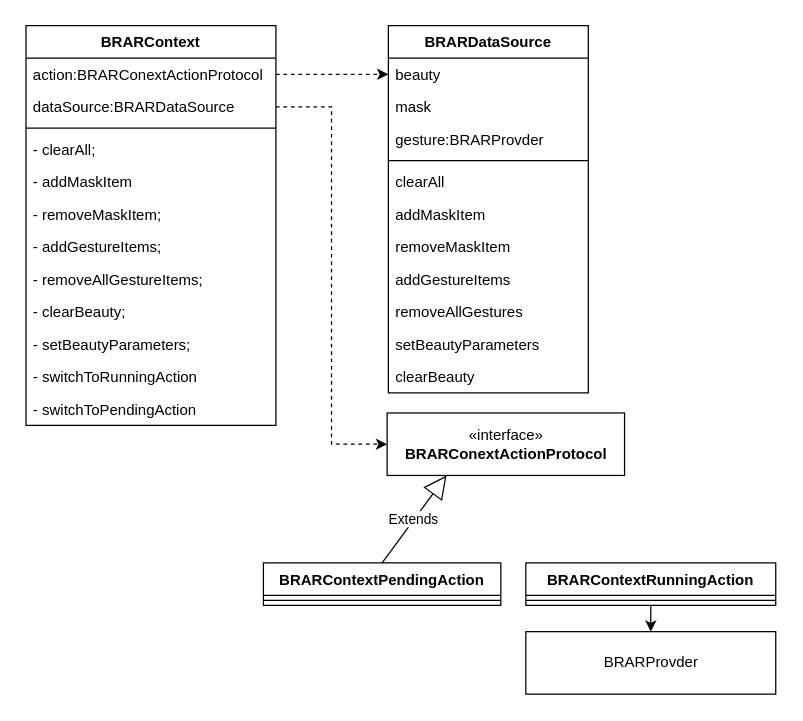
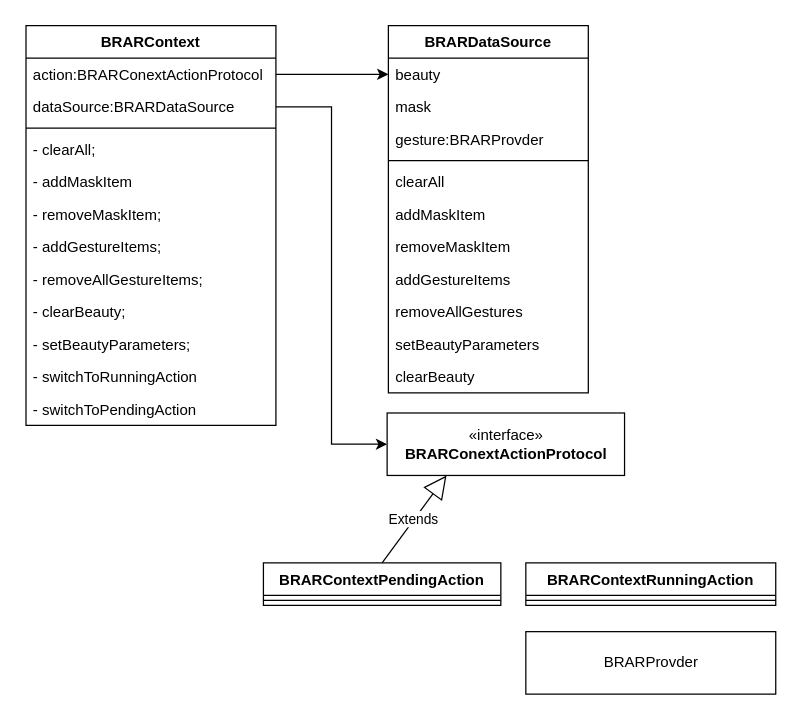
  <mxCell id="0" />
  <mxCell id="1" parent="0" />
- <mxCell id="2" value="" style="edgeStyle=orthogonalEdgeStyle;rounded=0;orthogonalLoop=1;jettySize=auto;html=1;exitX=1;exitY=0.5;exitDx=0;exitDy=0;entryX=0;entryY=0.5;entryDx=0;entryDy=0;dashed=1;" edge="1" parent="1" source="23" target="4"><mxGeometry relative="1" as="geometry"><mxPoint x="403.16" y="95.708" as="targetPoint" /><mxPoint x="230" y="189" as="sourcePoint" /></mxGeometry></mxCell>
+ <mxCell id="2" value="" style="edgeStyle=orthogonalEdgeStyle;rounded=0;orthogonalLoop=1;jettySize=auto;html=1;exitX=1;exitY=0.5;exitDx=0;exitDy=0;entryX=0;entryY=0.5;entryDx=0;entryDy=0;" edge="1" parent="1" source="23" target="4"><mxGeometry relative="1" as="geometry"><mxPoint x="403.16" y="95.708" as="targetPoint" /><mxPoint x="230" y="189" as="sourcePoint" /></mxGeometry></mxCell>
  <mxCell id="3" value="BRARDataSource" style="swimlane;fontStyle=1;align=center;verticalAlign=top;childLayout=stackLayout;horizontal=1;startSize=26;horizontalStack=0;resizeParent=1;resizeParentMax=0;resizeLast=0;collapsible=1;marginBottom=0;" vertex="1" parent="1"><mxGeometry x="310" width="160" height="294" as="geometry" y="20" /></mxCell>
  <mxCell id="4" value="beauty" style="text;strokeColor=none;fillColor=none;align=left;verticalAlign=top;spacingLeft=4;spacingRight=4;overflow=hidden;rotatable=0;points=[[0,0.5],[1,0.5]];portConstraint=eastwest;" vertex="1" parent="3"><mxGeometry y="26" width="160" height="26" as="geometry" /></mxCell>
  <mxCell id="5" value="mask" style="text;strokeColor=none;fillColor=none;align=left;verticalAlign=top;spacingLeft=4;spacingRight=4;overflow=hidden;rotatable=0;points=[[0,0.5],[1,0.5]];portConstraint=eastwest;" vertex="1" parent="3"><mxGeometry y="52" width="160" height="26" as="geometry" /></mxCell>
  <mxCell id="6" value="gesture:BRARProvder" style="text;strokeColor=none;fillColor=none;align=left;verticalAlign=top;spacingLeft=4;spacingRight=4;overflow=hidden;rotatable=0;points=[[0,0.5],[1,0.5]];portConstraint=eastwest;" vertex="1" parent="3"><mxGeometry y="78" width="160" height="26" as="geometry" /></mxCell>
  <mxCell id="7" value="" style="line;strokeWidth=1;fillColor=none;align=left;verticalAlign=middle;spacingTop=-1;spacingLeft=3;spacingRight=3;rotatable=0;labelPosition=right;points=[];portConstraint=eastwest;" vertex="1" parent="3"><mxGeometry y="104" width="160" height="8" as="geometry" /></mxCell>
  <mxCell id="8" value="clearAll" style="text;strokeColor=none;fillColor=none;align=left;verticalAlign=top;spacingLeft=4;spacingRight=4;overflow=hidden;rotatable=0;points=[[0,0.5],[1,0.5]];portConstraint=eastwest;" vertex="1" parent="3"><mxGeometry y="112" width="160" height="26" as="geometry" /></mxCell>
  <mxCell id="9" value="addMaskItem" style="text;strokeColor=none;fillColor=none;align=left;verticalAlign=top;spacingLeft=4;spacingRight=4;overflow=hidden;rotatable=0;points=[[0,0.5],[1,0.5]];portConstraint=eastwest;" vertex="1" parent="3"><mxGeometry y="138" width="160" height="26" as="geometry" /></mxCell>
  <mxCell id="10" value="removeMaskItem" style="text;strokeColor=none;fillColor=none;align=left;verticalAlign=top;spacingLeft=4;spacingRight=4;overflow=hidden;rotatable=0;points=[[0,0.5],[1,0.5]];portConstraint=eastwest;" vertex="1" parent="3"><mxGeometry y="164" width="160" height="26" as="geometry" /></mxCell>
  <mxCell id="11" value="addGestureItems" style="text;strokeColor=none;fillColor=none;align=left;verticalAlign=top;spacingLeft=4;spacingRight=4;overflow=hidden;rotatable=0;points=[[0,0.5],[1,0.5]];portConstraint=eastwest;" vertex="1" parent="3"><mxGeometry y="190" width="160" height="26" as="geometry" /></mxCell>
  <mxCell id="12" value="removeAllGestures" style="text;strokeColor=none;fillColor=none;align=left;verticalAlign=top;spacingLeft=4;spacingRight=4;overflow=hidden;rotatable=0;points=[[0,0.5],[1,0.5]];portConstraint=eastwest;" vertex="1" parent="3"><mxGeometry y="216" width="160" height="26" as="geometry" /></mxCell>
  <mxCell id="13" value="setBeautyParameters" style="text;strokeColor=none;fillColor=none;align=left;verticalAlign=top;spacingLeft=4;spacingRight=4;overflow=hidden;rotatable=0;points=[[0,0.5],[1,0.5]];portConstraint=eastwest;" vertex="1" parent="3"><mxGeometry y="242" width="160" height="26" as="geometry" /></mxCell>
  <mxCell id="14" value="clearBeauty" style="text;strokeColor=none;fillColor=none;align=left;verticalAlign=top;spacingLeft=4;spacingRight=4;overflow=hidden;rotatable=0;points=[[0,0.5],[1,0.5]];portConstraint=eastwest;" vertex="1" parent="3"><mxGeometry y="268" width="160" height="26" as="geometry" /></mxCell>
  <mxCell id="15" value="«interface»&lt;br&gt;&lt;b&gt;BRARConextActionProtocol&lt;/b&gt;" style="html=1;" vertex="1" parent="1"><mxGeometry x="309" y="330" width="190" height="50" as="geometry" /></mxCell>
  <mxCell id="16" value="BRARContextPendingAction" style="swimlane;fontStyle=1;align=center;verticalAlign=top;childLayout=stackLayout;horizontal=1;startSize=26;horizontalStack=0;resizeParent=1;resizeParentMax=0;resizeLast=0;collapsible=1;marginBottom=0;" vertex="1" parent="1"><mxGeometry x="210" y="450" width="190" height="34" as="geometry" /></mxCell>
  <mxCell id="17" value="" style="line;strokeWidth=1;fillColor=none;align=left;verticalAlign=middle;spacingTop=-1;spacingLeft=3;spacingRight=3;rotatable=0;labelPosition=right;points=[];portConstraint=eastwest;" vertex="1" parent="16"><mxGeometry y="26" width="190" height="8" as="geometry" /></mxCell>
- <mxCell id="18" style="edgeStyle=orthogonalEdgeStyle;rounded=0;orthogonalLoop=1;jettySize=auto;html=1;exitX=0.5;exitY=1;exitDx=0;exitDy=0;entryX=0.5;entryY=0;entryDx=0;entryDy=0;" edge="1" parent="1" source="19" target="35"><mxGeometry relative="1" as="geometry" /></mxCell>
  <mxCell id="19" value="BRARContextRunningAction" style="swimlane;fontStyle=1;align=center;verticalAlign=top;childLayout=stackLayout;horizontal=1;startSize=26;horizontalStack=0;resizeParent=1;resizeParentMax=0;resizeLast=0;collapsible=1;marginBottom=0;" vertex="1" parent="1"><mxGeometry x="420" y="450" width="200" height="34" as="geometry" /></mxCell>
  <mxCell id="20" value="" style="line;strokeWidth=1;fillColor=none;align=left;verticalAlign=middle;spacingTop=-1;spacingLeft=3;spacingRight=3;rotatable=0;labelPosition=right;points=[];portConstraint=eastwest;" vertex="1" parent="19"><mxGeometry y="26" width="200" height="8" as="geometry" /></mxCell>
  <mxCell id="21" value="Extends" style="endArrow=block;endSize=16;endFill=0;html=1;rounded=0;entryX=0.25;entryY=1;entryDx=0;entryDy=0;exitX=0.5;exitY=0;exitDx=0;exitDy=0;" edge="1" parent="1" source="16" target="15"><mxGeometry width="160" relative="1" as="geometry"><mxPoint x="344" y="468.75" as="sourcePoint" /><mxPoint x="504" y="468.75" as="targetPoint" /></mxGeometry></mxCell>
  <mxCell id="22" value="BRARContext" style="swimlane;fontStyle=1;align=center;verticalAlign=top;childLayout=stackLayout;horizontal=1;startSize=26;horizontalStack=0;resizeParent=1;resizeParentMax=0;resizeLast=0;collapsible=1;marginBottom=0;" vertex="1" parent="1"><mxGeometry x="20" width="200" height="320" as="geometry" y="20" /></mxCell>
  <mxCell id="23" value="action:BRARConextActionProtocol" style="text;strokeColor=none;fillColor=none;align=left;verticalAlign=top;spacingLeft=4;spacingRight=4;overflow=hidden;rotatable=0;points=[[0,0.5],[1,0.5]];portConstraint=eastwest;" vertex="1" parent="22"><mxGeometry y="26" width="200" height="26" as="geometry" /></mxCell>
  <mxCell id="24" value="dataSource:BRARDataSource" style="text;strokeColor=none;fillColor=none;align=left;verticalAlign=top;spacingLeft=4;spacingRight=4;overflow=hidden;rotatable=0;points=[[0,0.5],[1,0.5]];portConstraint=eastwest;" vertex="1" parent="22"><mxGeometry y="52" width="200" height="26" as="geometry" /></mxCell>
  <mxCell id="25" value="" style="line;strokeWidth=1;fillColor=none;align=left;verticalAlign=middle;spacingTop=-1;spacingLeft=3;spacingRight=3;rotatable=0;labelPosition=right;points=[];portConstraint=eastwest;" vertex="1" parent="22"><mxGeometry y="78" width="200" height="8" as="geometry" /></mxCell>
  <mxCell id="26" value="- clearAll;" style="text;strokeColor=none;fillColor=none;align=left;verticalAlign=top;spacingLeft=4;spacingRight=4;overflow=hidden;rotatable=0;points=[[0,0.5],[1,0.5]];portConstraint=eastwest;" vertex="1" parent="22"><mxGeometry y="86" width="200" height="26" as="geometry" /></mxCell>
  <mxCell id="27" value="- addMaskItem" style="text;strokeColor=none;fillColor=none;align=left;verticalAlign=top;spacingLeft=4;spacingRight=4;overflow=hidden;rotatable=0;points=[[0,0.5],[1,0.5]];portConstraint=eastwest;" vertex="1" parent="22"><mxGeometry y="112" width="200" height="26" as="geometry" /></mxCell>
  <mxCell id="28" value="- removeMaskItem;" style="text;strokeColor=none;fillColor=none;align=left;verticalAlign=top;spacingLeft=4;spacingRight=4;overflow=hidden;rotatable=0;points=[[0,0.5],[1,0.5]];portConstraint=eastwest;" vertex="1" parent="22"><mxGeometry y="138" width="200" height="26" as="geometry" /></mxCell>
  <mxCell id="29" value="- addGestureItems;" style="text;strokeColor=none;fillColor=none;align=left;verticalAlign=top;spacingLeft=4;spacingRight=4;overflow=hidden;rotatable=0;points=[[0,0.5],[1,0.5]];portConstraint=eastwest;" vertex="1" parent="22"><mxGeometry y="164" width="200" height="26" as="geometry" /></mxCell>
  <mxCell id="30" value="- removeAllGestureItems;" style="text;strokeColor=none;fillColor=none;align=left;verticalAlign=top;spacingLeft=4;spacingRight=4;overflow=hidden;rotatable=0;points=[[0,0.5],[1,0.5]];portConstraint=eastwest;" vertex="1" parent="22"><mxGeometry y="190" width="200" height="26" as="geometry" /></mxCell>
  <mxCell id="31" value="- clearBeauty;" style="text;strokeColor=none;fillColor=none;align=left;verticalAlign=top;spacingLeft=4;spacingRight=4;overflow=hidden;rotatable=0;points=[[0,0.5],[1,0.5]];portConstraint=eastwest;" vertex="1" parent="22"><mxGeometry y="216" width="200" height="26" as="geometry" /></mxCell>
  <mxCell id="32" value="- setBeautyParameters;" style="text;strokeColor=none;fillColor=none;align=left;verticalAlign=top;spacingLeft=4;spacingRight=4;overflow=hidden;rotatable=0;points=[[0,0.5],[1,0.5]];portConstraint=eastwest;" vertex="1" parent="22"><mxGeometry y="242" width="200" height="26" as="geometry" /></mxCell>
  <mxCell id="33" value="- switchToRunningAction" style="text;strokeColor=none;fillColor=none;align=left;verticalAlign=top;spacingLeft=4;spacingRight=4;overflow=hidden;rotatable=0;points=[[0,0.5],[1,0.5]];portConstraint=eastwest;" vertex="1" parent="22"><mxGeometry y="268" width="200" height="26" as="geometry" /></mxCell>
  <mxCell id="34" value="- switchToPendingAction" style="text;strokeColor=none;fillColor=none;align=left;verticalAlign=top;spacingLeft=4;spacingRight=4;overflow=hidden;rotatable=0;points=[[0,0.5],[1,0.5]];portConstraint=eastwest;" vertex="1" parent="22"><mxGeometry y="294" width="200" height="26" as="geometry" /></mxCell>
  <mxCell id="35" value="BRARProvder" style="html=1;" vertex="1" parent="1"><mxGeometry x="420" y="505" width="200" height="50" as="geometry" /></mxCell>
- <mxCell id="36" style="edgeStyle=orthogonalEdgeStyle;rounded=0;orthogonalLoop=1;jettySize=auto;html=1;exitX=1;exitY=0.5;exitDx=0;exitDy=0;entryX=0;entryY=0.5;entryDx=0;entryDy=0;dashed=1;" edge="1" parent="1" source="24" target="15"><mxGeometry relative="1" as="geometry" /></mxCell>
+ <mxCell id="36" style="edgeStyle=orthogonalEdgeStyle;rounded=0;orthogonalLoop=1;jettySize=auto;html=1;exitX=1;exitY=0.5;exitDx=0;exitDy=0;entryX=0;entryY=0.5;entryDx=0;entryDy=0;" edge="1" parent="1" source="24" target="15"><mxGeometry relative="1" as="geometry" /></mxCell>
